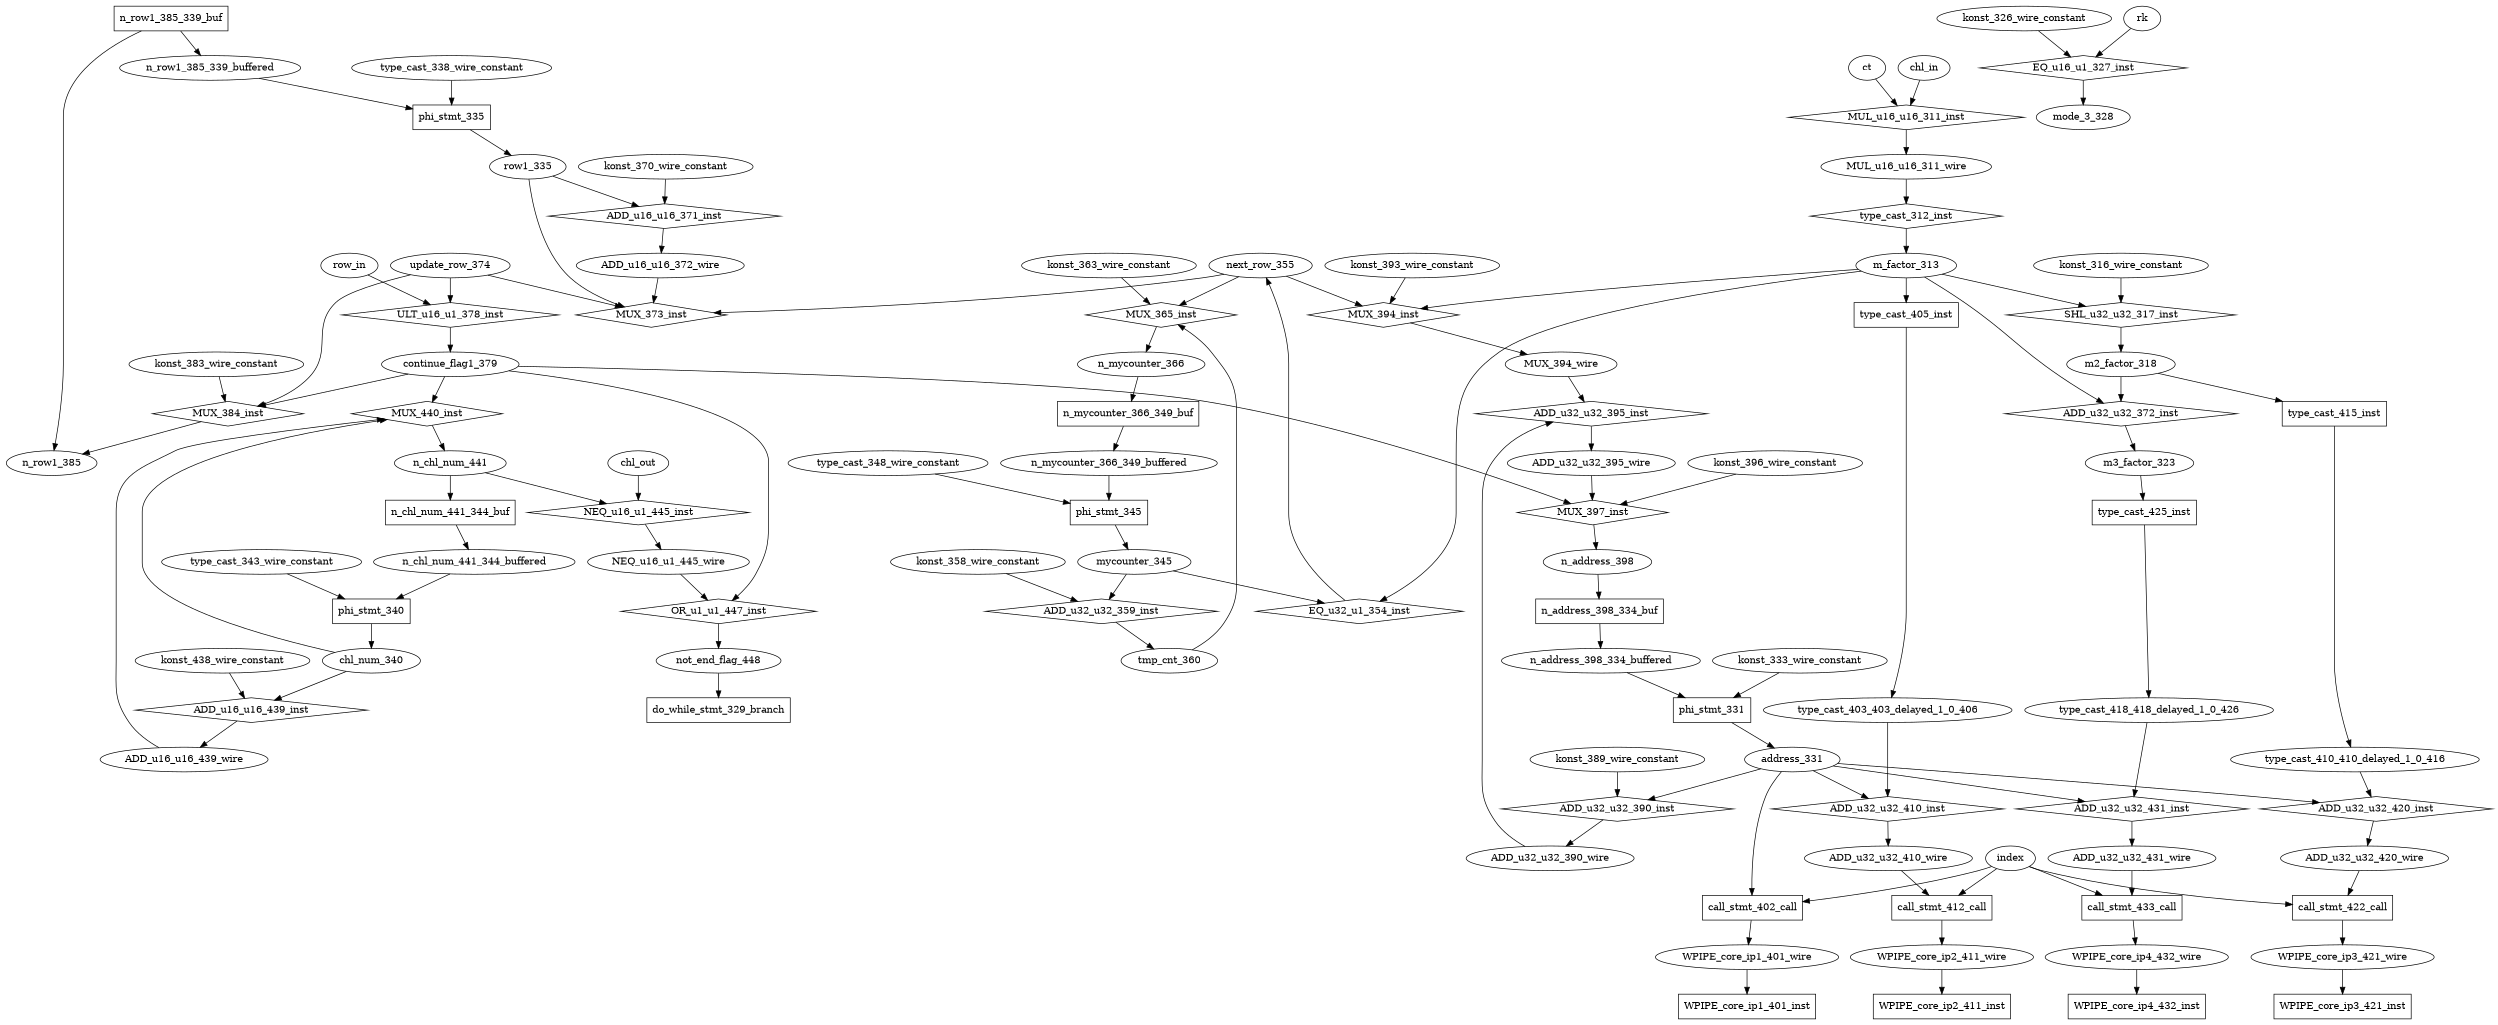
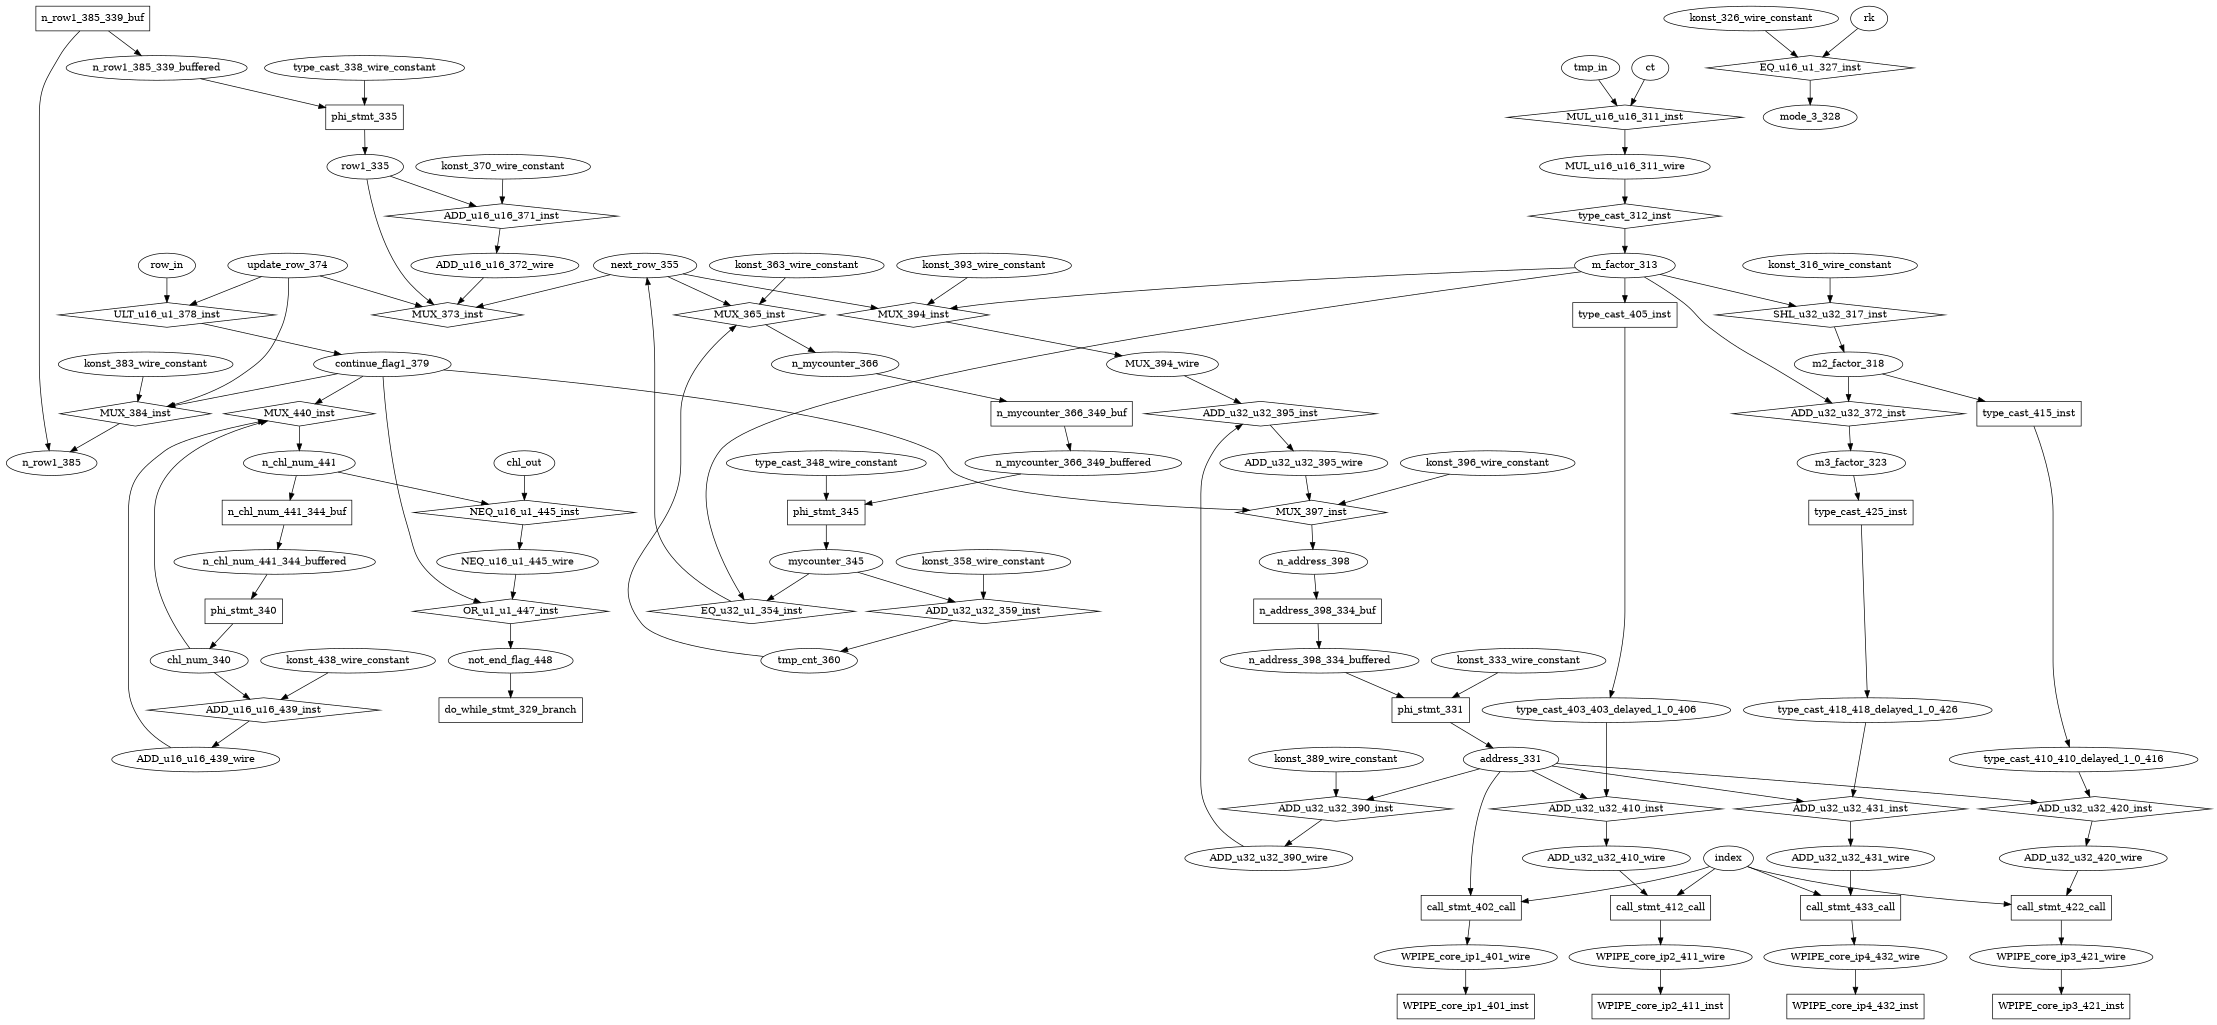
  digraph {
    node [shape=ellipse]
    n1 [label=ADD_u16_u16_372_wire]
    MUX_373_inst [shape=diamond]
    MUX_440_inst [shape=diamond]
    ADD_u16_u16_439_wire
    n_chl_num_441
    ADD_u32_u32_395_inst [shape=diamond]
    ADD_u32_u32_390_wire
    ADD_u32_u32_395_wire
    MUX_397_inst [shape=diamond]
    n_address_398
    call_stmt_412_call [shape=rectangle]
    ADD_u32_u32_410_wire
    WPIPE_core_ip2_411_wire
    call_stmt_422_call [shape=rectangle]
    ADD_u32_u32_420_wire
    WPIPE_core_ip3_421_wire
    call_stmt_433_call [shape=rectangle]
    ADD_u32_u32_431_wire
    WPIPE_core_ip4_432_wire
    type_cast_312_inst [shape=diamond]
    MUL_u16_u16_311_wire
    m_factor_313
    MUX_394_wire
    OR_u1_u1_447_inst [shape=diamond]
    NEQ_u16_u1_445_wire
    not_end_flag_448
    WPIPE_core_ip1_401_inst [shape=rectangle]
    WPIPE_core_ip1_401_wire
    WPIPE_core_ip2_411_inst [shape=rectangle]
    WPIPE_core_ip3_421_inst [shape=rectangle]
    WPIPE_core_ip4_432_inst [shape=rectangle]
    ADD_u32_u32_390_inst [shape=diamond]
    address_331
    ADD_u32_u32_410_inst [shape=diamond]
    ADD_u32_u32_420_inst [shape=diamond]
    ADD_u32_u32_431_inst [shape=diamond]
    call_stmt_402_call [shape=rectangle]
    chl_num_340
    ADD_u16_u16_439_inst [shape=diamond]
    continue_flag1_379
    MUX_384_inst [shape=diamond]
    n_row1_385
    SHL_u32_u32_317_inst [shape=diamond]
    konst_316_wire_constant
    m2_factor_318
    EQ_u16_u1_327_inst [shape=diamond]
    konst_326_wire_constant
    mode_3_328
    phi_stmt_331 [shape=rectangle]
    konst_333_wire_constant
    ADD_u32_u32_359_inst [shape=diamond]
    konst_358_wire_constant
    tmp_cnt_360
    MUX_365_inst [shape=diamond]
    konst_363_wire_constant
    n_mycounter_366
    ADD_u16_u16_371_inst [shape=diamond]
    konst_370_wire_constant
    konst_383_wire_constant
    konst_389_wire_constant
    MUX_394_inst [shape=diamond]
    konst_393_wire_constant
    konst_396_wire_constant
    konst_438_wire_constant
    n65 [label=ADD_u32_u32_372_inst shape=diamond]
    type_cast_415_inst [shape=rectangle]
    m3_factor_323
    type_cast_410_410_delayed_1_0_416
    type_cast_425_inst [shape=rectangle]
    type_cast_418_418_delayed_1_0_426
    EQ_u32_u1_354_inst [shape=diamond]
    type_cast_405_inst [shape=rectangle]
    next_row_355
    type_cast_403_403_delayed_1_0_406
    mycounter_345
    n_address_398_334_buf [shape=rectangle]
    n_address_398_334_buffered
    NEQ_u16_u1_445_inst [shape=diamond]
    n_chl_num_441_344_buf [shape=rectangle]
    n_chl_num_441_344_buffered
    phi_stmt_340 [shape=rectangle]
    n_mycounter_366_349_buf [shape=rectangle]
    n_mycounter_366_349_buffered
    phi_stmt_345 [shape=rectangle]
    n_row1_385_339_buf [shape=rectangle]
    n_row1_385_339_buffered
    phi_stmt_335 [shape=rectangle]
    row1_335
    do_while_stmt_329_branch [shape=rectangle]
    type_cast_338_wire_constant
-   type_cast_343_wire_constant
    type_cast_348_wire_constant
    update_row_374
    ULT_u16_u1_378_inst [shape=diamond]
    rk [shape=""]
    MUL_u16_u16_311_inst [shape=diamond]
    ct [shape=""]
-   chl_in [shape=""]
+   chl_in [label=tmp_in shape=""]
    chl_out [shape=""]
    row_in [shape=""]
    index [shape=""]
    n1 -> MUX_373_inst
    MUX_440_inst -> n_chl_num_441
    ADD_u16_u16_439_wire -> MUX_440_inst
    n_chl_num_441 -> NEQ_u16_u1_445_inst
    n_chl_num_441 -> n_chl_num_441_344_buf
    ADD_u32_u32_395_inst -> ADD_u32_u32_395_wire
    ADD_u32_u32_390_wire -> ADD_u32_u32_395_inst
    ADD_u32_u32_395_wire -> MUX_397_inst
    MUX_397_inst -> n_address_398
    n_address_398 -> n_address_398_334_buf
    call_stmt_412_call -> WPIPE_core_ip2_411_wire
    ADD_u32_u32_410_wire -> call_stmt_412_call
    WPIPE_core_ip2_411_wire -> WPIPE_core_ip2_411_inst
    call_stmt_422_call -> WPIPE_core_ip3_421_wire
    ADD_u32_u32_420_wire -> call_stmt_422_call
    WPIPE_core_ip3_421_wire -> WPIPE_core_ip3_421_inst
    call_stmt_433_call -> WPIPE_core_ip4_432_wire
    ADD_u32_u32_431_wire -> call_stmt_433_call
    WPIPE_core_ip4_432_wire -> WPIPE_core_ip4_432_inst
    type_cast_312_inst -> m_factor_313
    MUL_u16_u16_311_wire -> type_cast_312_inst
    m_factor_313 -> SHL_u32_u32_317_inst
    m_factor_313 -> MUX_394_inst
    m_factor_313 -> n65
    m_factor_313 -> EQ_u32_u1_354_inst
    m_factor_313 -> type_cast_405_inst
    MUX_394_wire -> ADD_u32_u32_395_inst
    OR_u1_u1_447_inst -> not_end_flag_448
    NEQ_u16_u1_445_wire -> OR_u1_u1_447_inst
    not_end_flag_448 -> do_while_stmt_329_branch
    WPIPE_core_ip1_401_wire -> WPIPE_core_ip1_401_inst
    ADD_u32_u32_390_inst -> ADD_u32_u32_390_wire
    address_331 -> ADD_u32_u32_390_inst
    address_331 -> ADD_u32_u32_410_inst
    address_331 -> ADD_u32_u32_420_inst
    address_331 -> ADD_u32_u32_431_inst
    address_331 -> call_stmt_402_call
    ADD_u32_u32_410_inst -> ADD_u32_u32_410_wire
    ADD_u32_u32_420_inst -> ADD_u32_u32_420_wire
    ADD_u32_u32_431_inst -> ADD_u32_u32_431_wire
    call_stmt_402_call -> WPIPE_core_ip1_401_wire
    chl_num_340 -> MUX_440_inst
    chl_num_340 -> ADD_u16_u16_439_inst
    ADD_u16_u16_439_inst -> ADD_u16_u16_439_wire
    continue_flag1_379 -> MUX_440_inst
    continue_flag1_379 -> MUX_397_inst
    continue_flag1_379 -> OR_u1_u1_447_inst
    continue_flag1_379 -> MUX_384_inst
    MUX_384_inst -> n_row1_385
    SHL_u32_u32_317_inst -> m2_factor_318
    konst_316_wire_constant -> SHL_u32_u32_317_inst
    m2_factor_318 -> n65
    m2_factor_318 -> type_cast_415_inst
    EQ_u16_u1_327_inst -> mode_3_328
    konst_326_wire_constant -> EQ_u16_u1_327_inst
    phi_stmt_331 -> address_331
    konst_333_wire_constant -> phi_stmt_331
    ADD_u32_u32_359_inst -> tmp_cnt_360
    konst_358_wire_constant -> ADD_u32_u32_359_inst
    tmp_cnt_360 -> MUX_365_inst
    MUX_365_inst -> n_mycounter_366
    konst_363_wire_constant -> MUX_365_inst
    n_mycounter_366 -> n_mycounter_366_349_buf
    ADD_u16_u16_371_inst -> n1
    konst_370_wire_constant -> ADD_u16_u16_371_inst
    konst_383_wire_constant -> MUX_384_inst
    konst_389_wire_constant -> ADD_u32_u32_390_inst
    MUX_394_inst -> MUX_394_wire
    konst_393_wire_constant -> MUX_394_inst
    konst_396_wire_constant -> MUX_397_inst
    konst_438_wire_constant -> ADD_u16_u16_439_inst
    n65 -> m3_factor_323
    type_cast_415_inst -> type_cast_410_410_delayed_1_0_416
    m3_factor_323 -> type_cast_425_inst
    type_cast_410_410_delayed_1_0_416 -> ADD_u32_u32_420_inst
    type_cast_425_inst -> type_cast_418_418_delayed_1_0_426
    type_cast_418_418_delayed_1_0_426 -> ADD_u32_u32_431_inst
    EQ_u32_u1_354_inst -> next_row_355
    type_cast_405_inst -> type_cast_403_403_delayed_1_0_406
    next_row_355 -> MUX_373_inst
    next_row_355 -> MUX_365_inst
    next_row_355 -> MUX_394_inst
    type_cast_403_403_delayed_1_0_406 -> ADD_u32_u32_410_inst
    mycounter_345 -> ADD_u32_u32_359_inst
    mycounter_345 -> EQ_u32_u1_354_inst
    n_address_398_334_buf -> n_address_398_334_buffered
    n_address_398_334_buffered -> phi_stmt_331
    NEQ_u16_u1_445_inst -> NEQ_u16_u1_445_wire
    n_chl_num_441_344_buf -> n_chl_num_441_344_buffered
    n_chl_num_441_344_buffered -> phi_stmt_340
    phi_stmt_340 -> chl_num_340
    n_mycounter_366_349_buf -> n_mycounter_366_349_buffered
    n_mycounter_366_349_buffered -> phi_stmt_345
    phi_stmt_345 -> mycounter_345
    n_row1_385_339_buf -> n_row1_385
    n_row1_385_339_buf -> n_row1_385_339_buffered
    n_row1_385_339_buffered -> phi_stmt_335
    phi_stmt_335 -> row1_335
    row1_335 -> MUX_373_inst
    row1_335 -> ADD_u16_u16_371_inst
    type_cast_338_wire_constant -> phi_stmt_335
-   type_cast_343_wire_constant -> phi_stmt_340
    type_cast_348_wire_constant -> phi_stmt_345
    update_row_374 -> MUX_373_inst
    update_row_374 -> MUX_384_inst
    update_row_374 -> ULT_u16_u1_378_inst
    ULT_u16_u1_378_inst -> continue_flag1_379
    rk -> EQ_u16_u1_327_inst
    MUL_u16_u16_311_inst -> MUL_u16_u16_311_wire
    ct -> MUL_u16_u16_311_inst
    chl_in -> MUL_u16_u16_311_inst
    chl_out -> NEQ_u16_u1_445_inst
    row_in -> ULT_u16_u1_378_inst
    index -> call_stmt_412_call
    index -> call_stmt_422_call
    index -> call_stmt_433_call
    index -> call_stmt_402_call
  }
